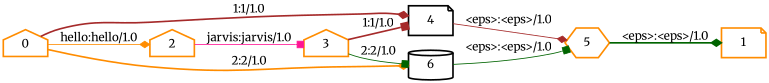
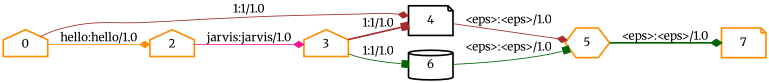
  digraph {
    fontname=Merriweather
    nodesep=0.25
    rankdir=LR
    ranksep=0.4
    node [color=darkorange fontname=Merriweather fontsize=14 shape=house style=bold]
    edge [arrowhead=diamond color=brown fontname=Merriweather fontsize=14 style=solid]
    n1 [label=0]
    n2 [label=2]
    n3 [color=black label=4 shape=note]
    n4 [color=black label=6 shape=cylinder]
    n5 [label=3]
    n6 [label=5 shape=hexagon]
-   n7 [label=1 shape=note]
+   n7 [label=7 shape=note]
    n1 -> n2 [color=darkorange label="hello:hello/1.0"]
-   n1 -> n3 [label="1:1/1.0" style=bold]
-   n1 -> n4 [color=darkorange label="2:2/1.0" style=bold]
-   n2 -> n5 [arrowhead=box color=deeppink label="jarvis:jarvis/1.0"]
+   n1 -> n3 [label="1:1/1.0"]
+   n2 -> n5 [color=deeppink label="jarvis:jarvis/1.0"]
    n3 -> n6 [label="<eps>:<eps>/1.0"]
    n4 -> n6 [arrowhead=box color=darkgreen label="<eps>:<eps>/1.0"]
    n5 -> n3 [arrowhead=box label="1:1/1.0" style=bold]
-   n5 -> n4 [arrowhead=box color=darkgreen label="2:2/1.0"]
+   n5 -> n4 [arrowhead=box color=darkgreen label="1:1/1.0"]
    n6 -> n7 [color=darkgreen label="<eps>:<eps>/1.0" style=bold]
  }
